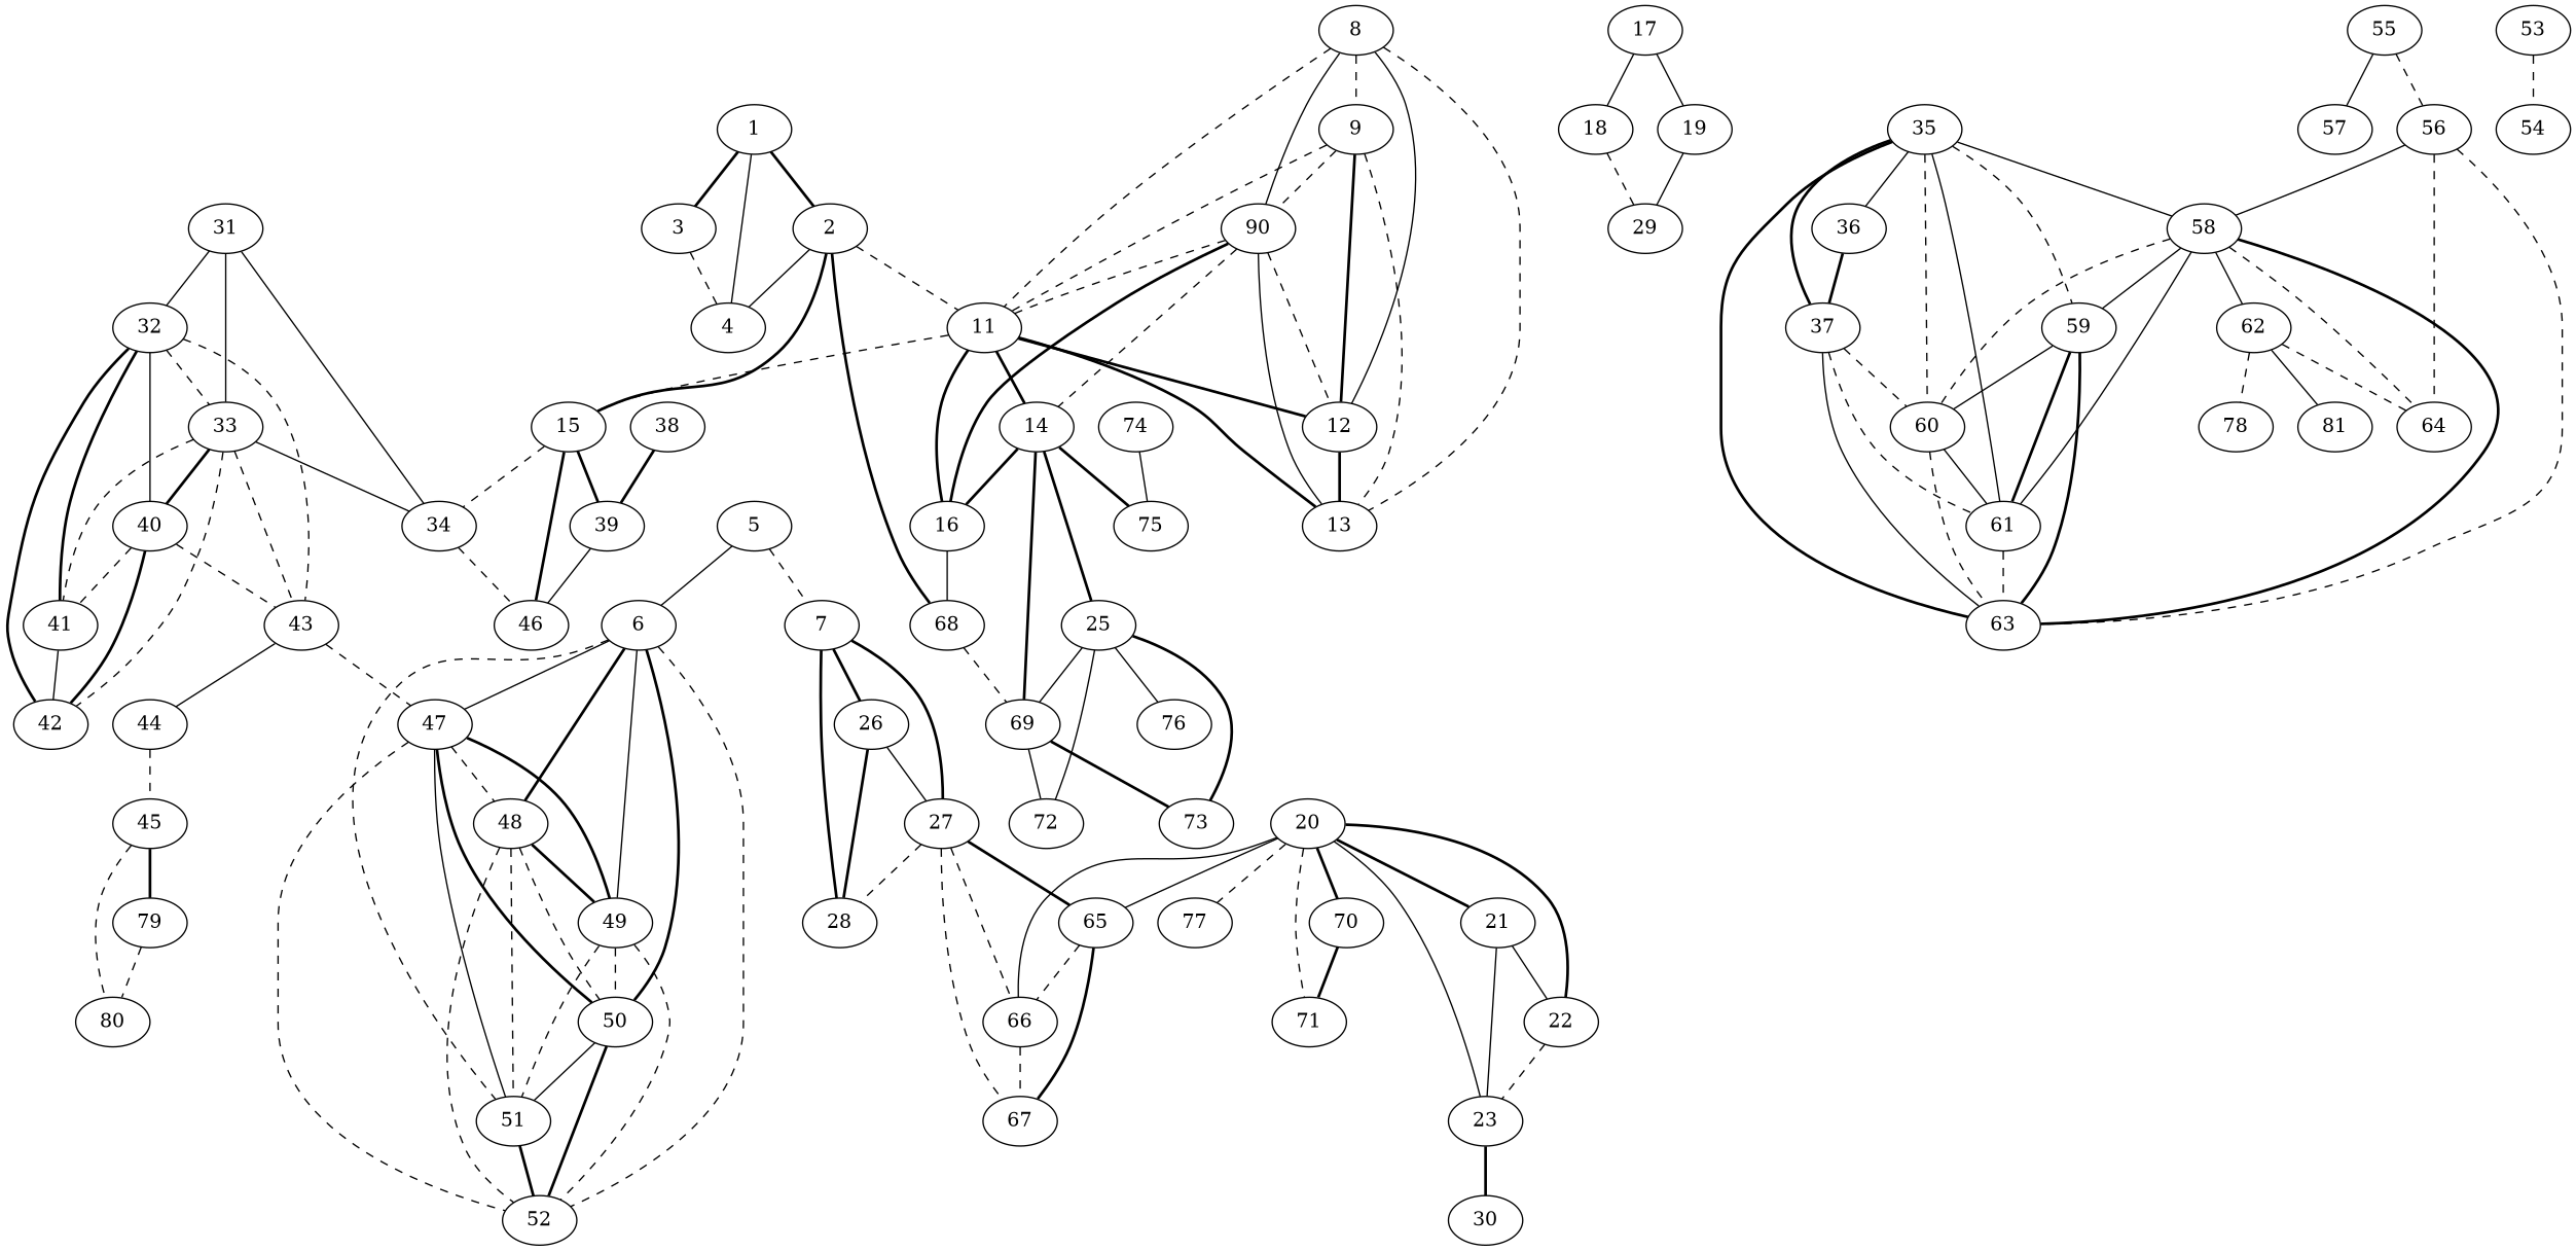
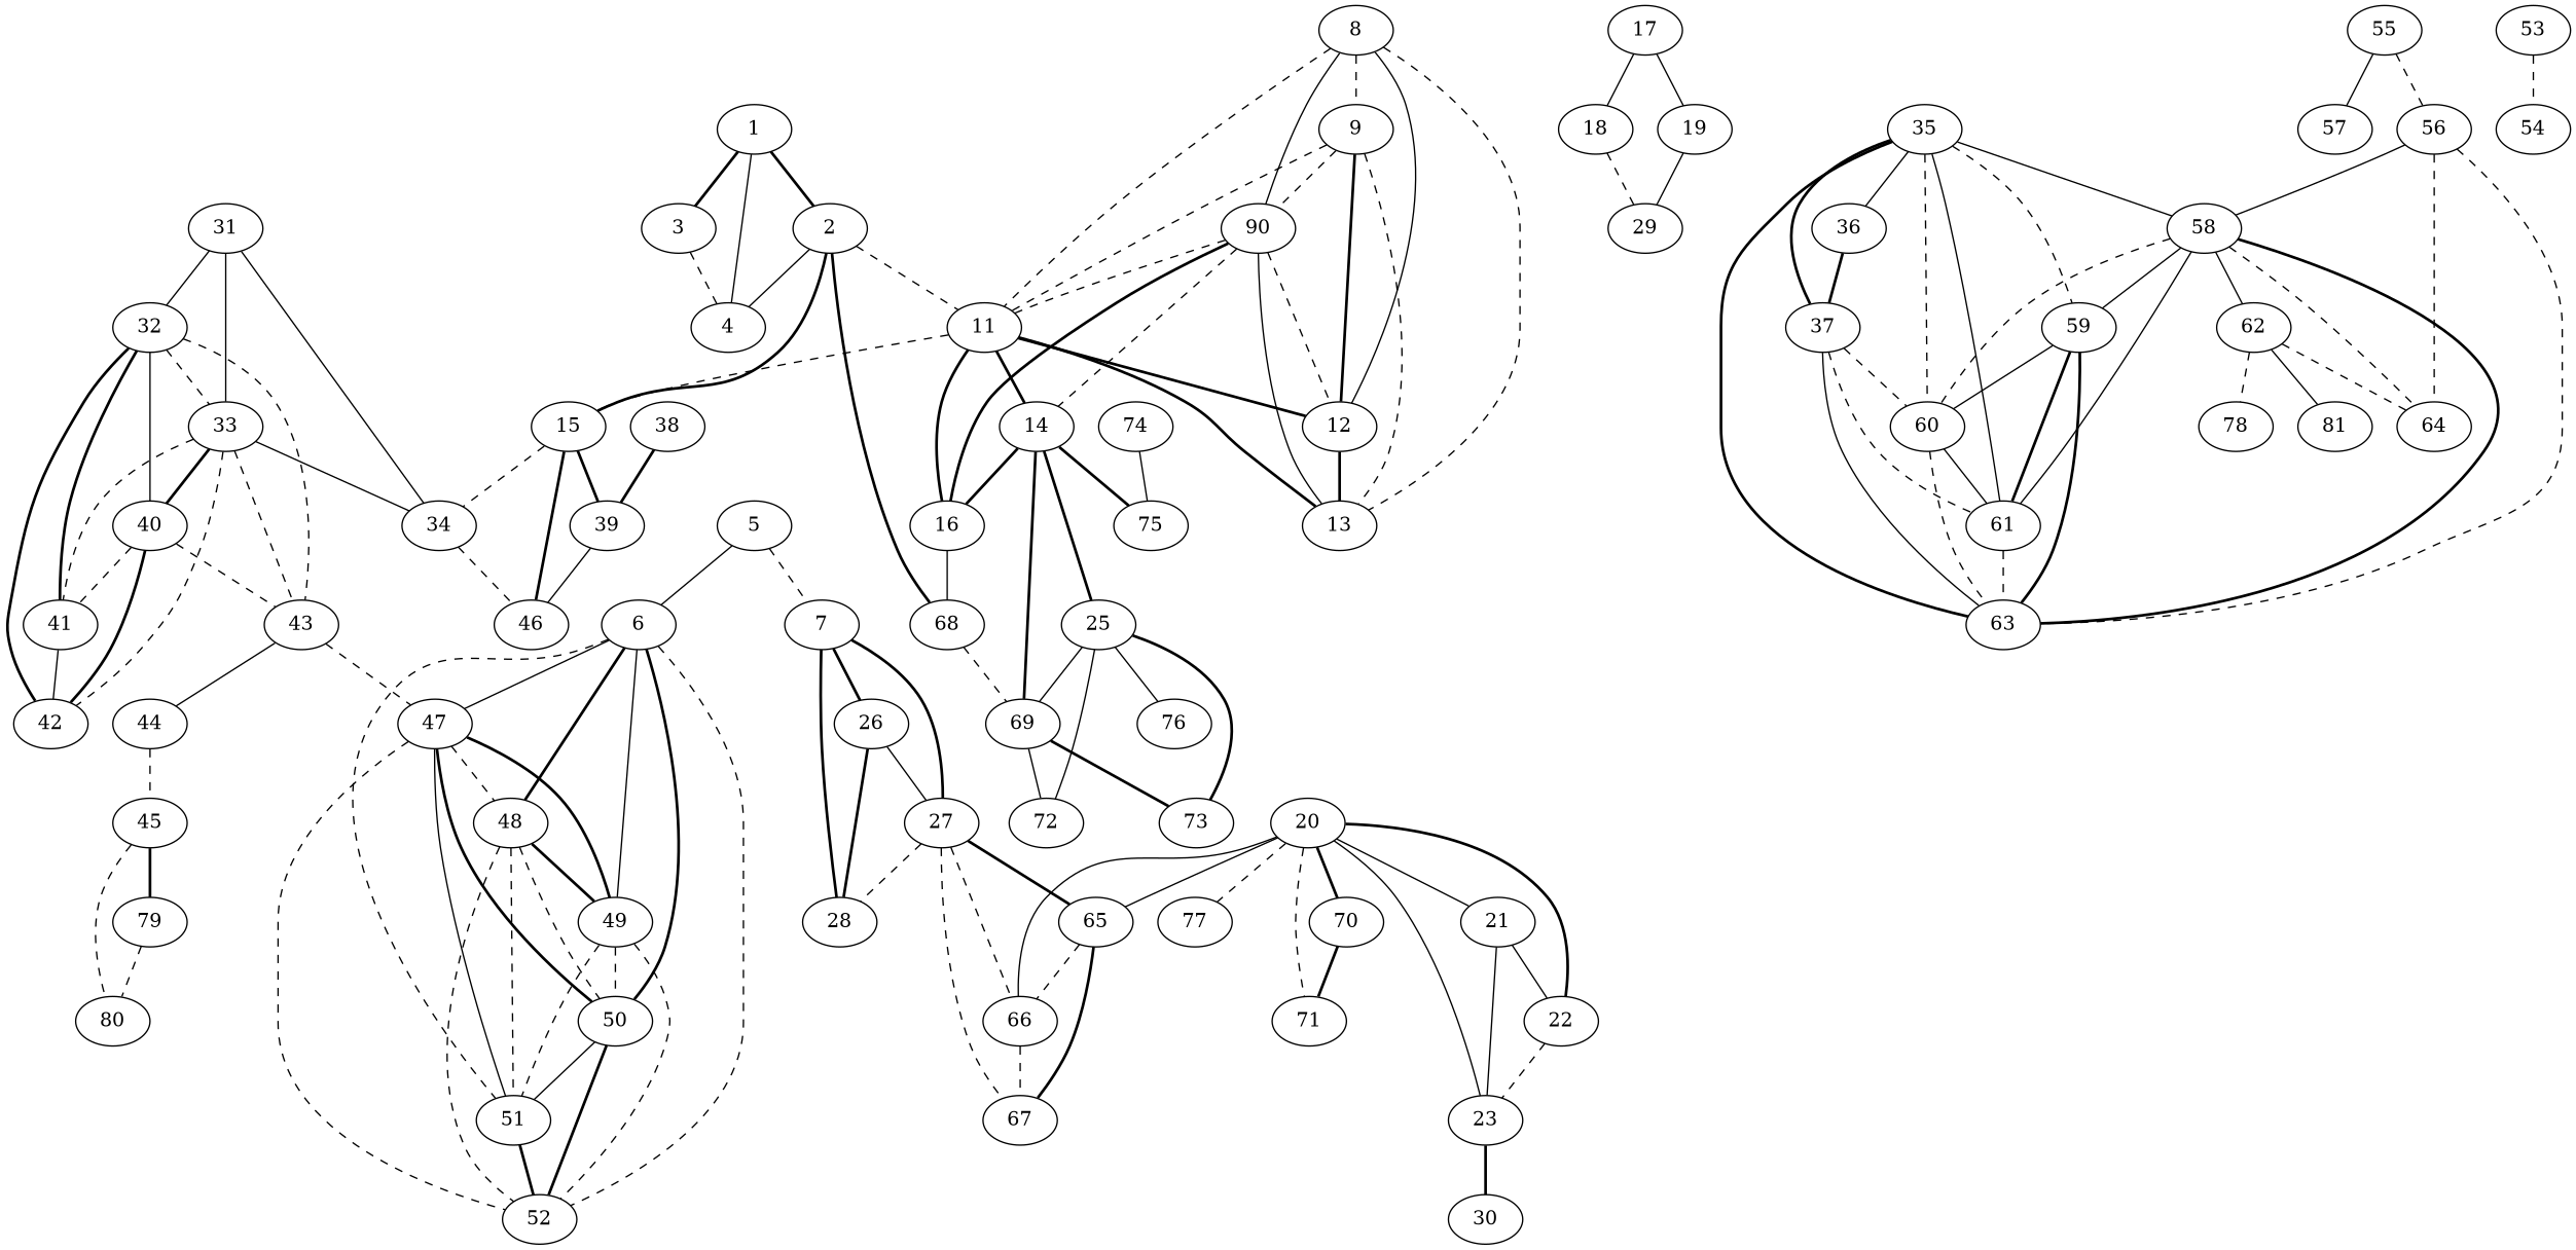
  graph {
    edge [style=dashed]
    1
    2
    3
    4
    11
    15
    68
    12
    13
    14
    16
    34
    39
    46
    69
    5
    6
    7
    47
    48
    49
    50
    51
    52
    26
    27
    28
    65
    66
    67
    8
    9
    n33 [label=90]
    25
    75
    72
    73
    76
    17
    18
    19
    29
    20
    21
    22
    23
    70
    71
    77
    30
    31
    32
    33
    40
    41
    42
    43
    44
    35
    36
    37
    58
    59
    60
    61
    63
    64
    62
    38
    45
    79
    80
    53
    54
    55
    56
    57
    78
    81
    74
    1 -- 2 [style=bold]
    1 -- 3 [style=bold]
    1 -- 4 [style=solid]
    2 -- 4 [style=solid]
    2 -- 11
    2 -- 15 [style=bold]
    2 -- 68 [style=bold]
    3 -- 4
    11 -- 15
    11 -- 12 [style=bold]
    11 -- 13 [style=bold]
    11 -- 14 [style=bold]
    11 -- 16 [style=bold]
    15 -- 34
    15 -- 39 [style=bold]
    15 -- 46 [style=bold]
    68 -- 69
    12 -- 13 [style=bold]
    14 -- 16 [style=bold]
    14 -- 69 [style=bold]
    14 -- 25 [style=bold]
    14 -- 75 [style=bold]
    16 -- 68 [style=solid]
    34 -- 46
    39 -- 46 [style=solid]
    69 -- 72 [style=solid]
    69 -- 73 [style=bold]
    5 -- 6 [style=solid]
    5 -- 7
    6 -- 47 [style=solid]
    6 -- 48 [style=bold]
    6 -- 49 [style=solid]
    6 -- 50 [style=bold]
    6 -- 51
    6 -- 52
    7 -- 26 [style=bold]
    7 -- 27 [style=bold]
    7 -- 28 [style=bold]
    47 -- 48
    47 -- 49 [style=bold]
    47 -- 50 [style=bold]
    47 -- 51 [style=solid]
    47 -- 52
    48 -- 49 [style=bold]
    48 -- 50
    48 -- 51
    48 -- 52
    49 -- 50
    49 -- 51
    49 -- 52
    50 -- 51 [style=solid]
    50 -- 52 [style=bold]
    51 -- 52 [style=bold]
    26 -- 27 [style=solid]
    26 -- 28 [style=bold]
    27 -- 28
    27 -- 65 [style=bold]
    27 -- 66
    27 -- 67
    65 -- 66
    65 -- 67 [style=bold]
    66 -- 67
    8 -- 11
    8 -- 12 [style=solid]
    8 -- 13
    8 -- 9
    8 -- n33 [style=solid]
    9 -- 11
    9 -- 12 [style=bold]
    9 -- 13
    9 -- n33
    n33 -- 11
    n33 -- 12
    n33 -- 13 [style=solid]
    n33 -- 14
    n33 -- 16 [style=bold]
    25 -- 69 [style=solid]
    25 -- 72 [style=solid]
    25 -- 73 [style=bold]
    25 -- 76 [style=solid]
    17 -- 18 [style=solid]
    17 -- 19 [style=solid]
    18 -- 29
    19 -- 29 [style=solid]
    20 -- 65 [style=solid]
    20 -- 66 [style=solid]
-   20 -- 21 [style=bold]
+   20 -- 21 [style=solid]
    20 -- 22 [style=bold]
    20 -- 23 [style=solid]
    20 -- 70 [style=bold]
    20 -- 71
    20 -- 77
    21 -- 22 [style=solid]
    21 -- 23 [style=solid]
    22 -- 23
    23 -- 30 [style=bold]
    70 -- 71 [style=bold]
    31 -- 34 [style=solid]
    31 -- 32 [style=solid]
    31 -- 33 [style=solid]
    32 -- 33
    32 -- 40 [style=solid]
    32 -- 41 [style=bold]
    32 -- 42 [style=bold]
    32 -- 43
    33 -- 34 [style=solid]
    33 -- 40 [style=bold]
    33 -- 41
    33 -- 42
    33 -- 43
    40 -- 41
    40 -- 42 [style=bold]
    40 -- 43
    41 -- 42 [style=solid]
    43 -- 47
    43 -- 44 [style=solid]
    44 -- 45
    35 -- 36 [style=solid]
    35 -- 37 [style=bold]
    35 -- 58 [style=solid]
    35 -- 59
    35 -- 60
    35 -- 61 [style=solid]
    35 -- 63 [style=bold]
    36 -- 37 [style=bold]
    37 -- 60
    37 -- 61
    37 -- 63 [style=solid]
    58 -- 59 [style=solid]
    58 -- 60
    58 -- 61 [style=solid]
    58 -- 63 [style=bold]
    58 -- 64
    58 -- 62 [style=solid]
    59 -- 60 [style=solid]
    59 -- 61 [style=bold]
    59 -- 63 [style=bold]
    60 -- 61 [style=solid]
    60 -- 63
    61 -- 63
    62 -- 64
    62 -- 78
    62 -- 81 [style=solid]
    38 -- 39 [style=bold]
    45 -- 79 [style=bold]
    45 -- 80
    79 -- 80
    53 -- 54
    55 -- 56
    55 -- 57 [style=solid]
    56 -- 58 [style=solid]
    56 -- 63
    56 -- 64
    74 -- 75 [style=solid]
  }
